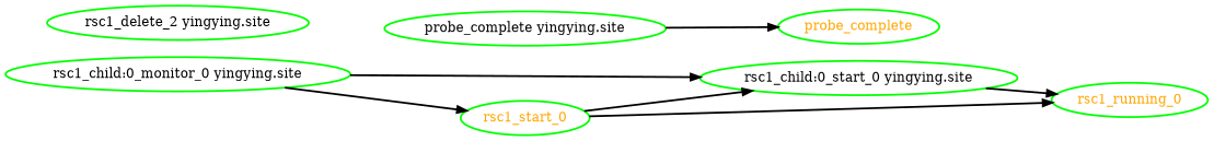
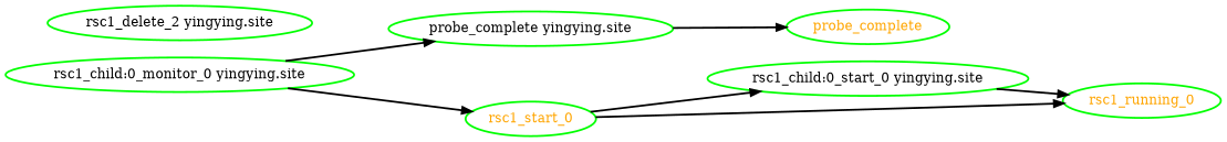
  digraph {
    rankdir=LR
    node [color=green fontcolor=black style=bold]
    edge [style=bold]
    probe_complete [fontcolor=orange]
    "probe_complete yingying.site"
    "rsc1_child:0_monitor_0 yingying.site"
    rsc1_start_0 [fontcolor=orange]
    "rsc1_child:0_start_0 yingying.site"
    rsc1_running_0 [fontcolor=orange]
    n7 [label="rsc1_delete_2 yingying.site"]
    "probe_complete yingying.site" -> probe_complete
-   "rsc1_child:0_monitor_0 yingying.site" -> "rsc1_child:0_start_0 yingying.site"
+   "rsc1_child:0_monitor_0 yingying.site" -> "probe_complete yingying.site"
    "rsc1_child:0_monitor_0 yingying.site" -> rsc1_start_0
    rsc1_start_0 -> "rsc1_child:0_start_0 yingying.site"
    rsc1_start_0 -> rsc1_running_0
    "rsc1_child:0_start_0 yingying.site" -> rsc1_running_0
  }
